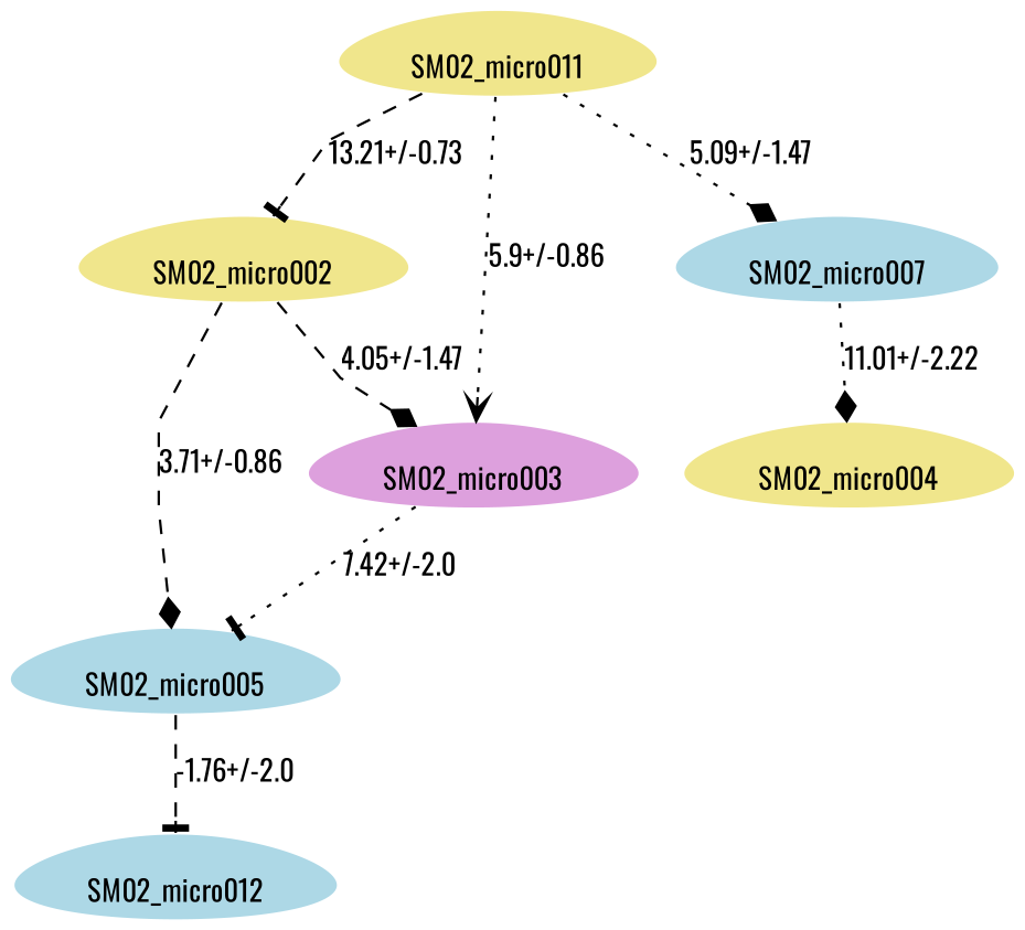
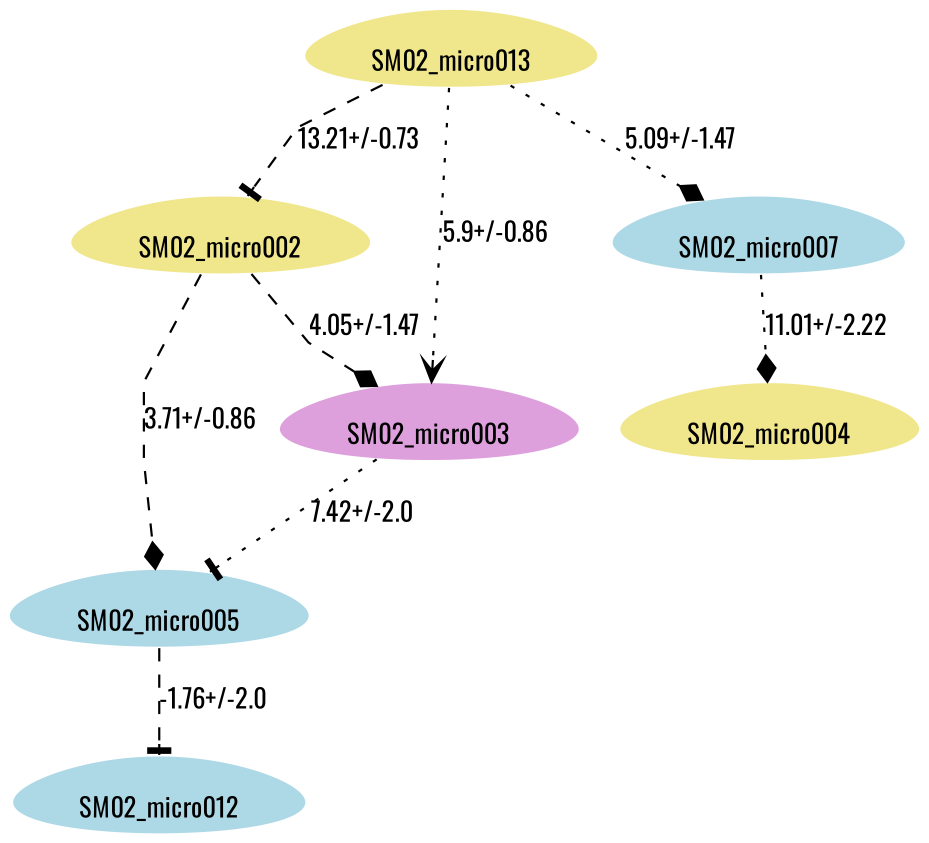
  strict digraph {
    fontname=Oswald
    splines=polyline
    node [charge=0 color="#ffffff:#333333" fillcolor=khaki fontcolor=black fontname=Oswald fontsize=12 labelloc=b penwidth=1 shape=egg style="radial,filled"]
    edge [SEM=1.47 arrowhead=diamond fontname=Oswald fontsize=12 splines=polyline style=dashed]
    SM02_micro002 [height=0.5 width=0.79843]
    SM02_micro003 [fillcolor=plum height=0.5 width=0.79843]
    SM02_micro007 [fillcolor=lightblue height=0.5 width=0.79843]
-   SM02_micro011 [charge=-1 color="#ffffff:#f4a582" height=0.5 width=0.79843]
+   SM02_micro011 [charge=-1 color="#ffffff:#f4a582" height=0.5 width=0.79843 label=SM02_micro013]
    SM02_micro004 [charge=1 color="#ffffff:#92c5de" height=0.5 width=0.79843]
    SM02_micro005 [charge=1 color="#ffffff:#92c5de" fillcolor=lightblue height=0.5 width=0.79843]
    SM02_micro012 [charge=2 color="#ffffff:#4393c3" fillcolor=lightblue height=0.5 width=0.79843]
    subgraph sub_1 {
      label="Neutral charge"
      SM02_micro002
      SM02_micro003
      SM02_micro007
    }
    subgraph sub_2 {
      label="-1 charge"
      SM02_micro011
    }
    subgraph sub_3 {
      label="+1 charge"
      SM02_micro004
      SM02_micro005
    }
    subgraph sub_4 {
      label="+2 charge"
      SM02_micro012
    }
    SM02_micro002 -> SM02_micro003 [label="4.05+/-1.47" pKa=4.05]
    SM02_micro002 -> SM02_micro005 [SEM=0.86 label="3.71+/-0.86" pKa=3.51]
    SM02_micro003 -> SM02_micro005 [SEM=2.0 arrowhead=tee label="7.42+/-2.0" pKa=7.42 style=dotted]
    SM02_micro007 -> SM02_micro004 [SEM=2.22 label="11.01+/-2.22" pKa=11.01 style=dotted]
    SM02_micro011 -> SM02_micro002 [SEM=0.73 arrowhead=tee label="13.21+/-0.73" pKa=13.21]
    SM02_micro011 -> SM02_micro003 [SEM=0.86 arrowhead=vee label="5.9+/-0.86" pKa=5.9 style=dotted]
    SM02_micro011 -> SM02_micro007 [label="5.09+/-1.47" pKa=5.09 style=dotted]
    SM02_micro005 -> SM02_micro012 [SEM=2.0 arrowhead=tee label="-1.76+/-2.0" pKa=-1.76]
  }
